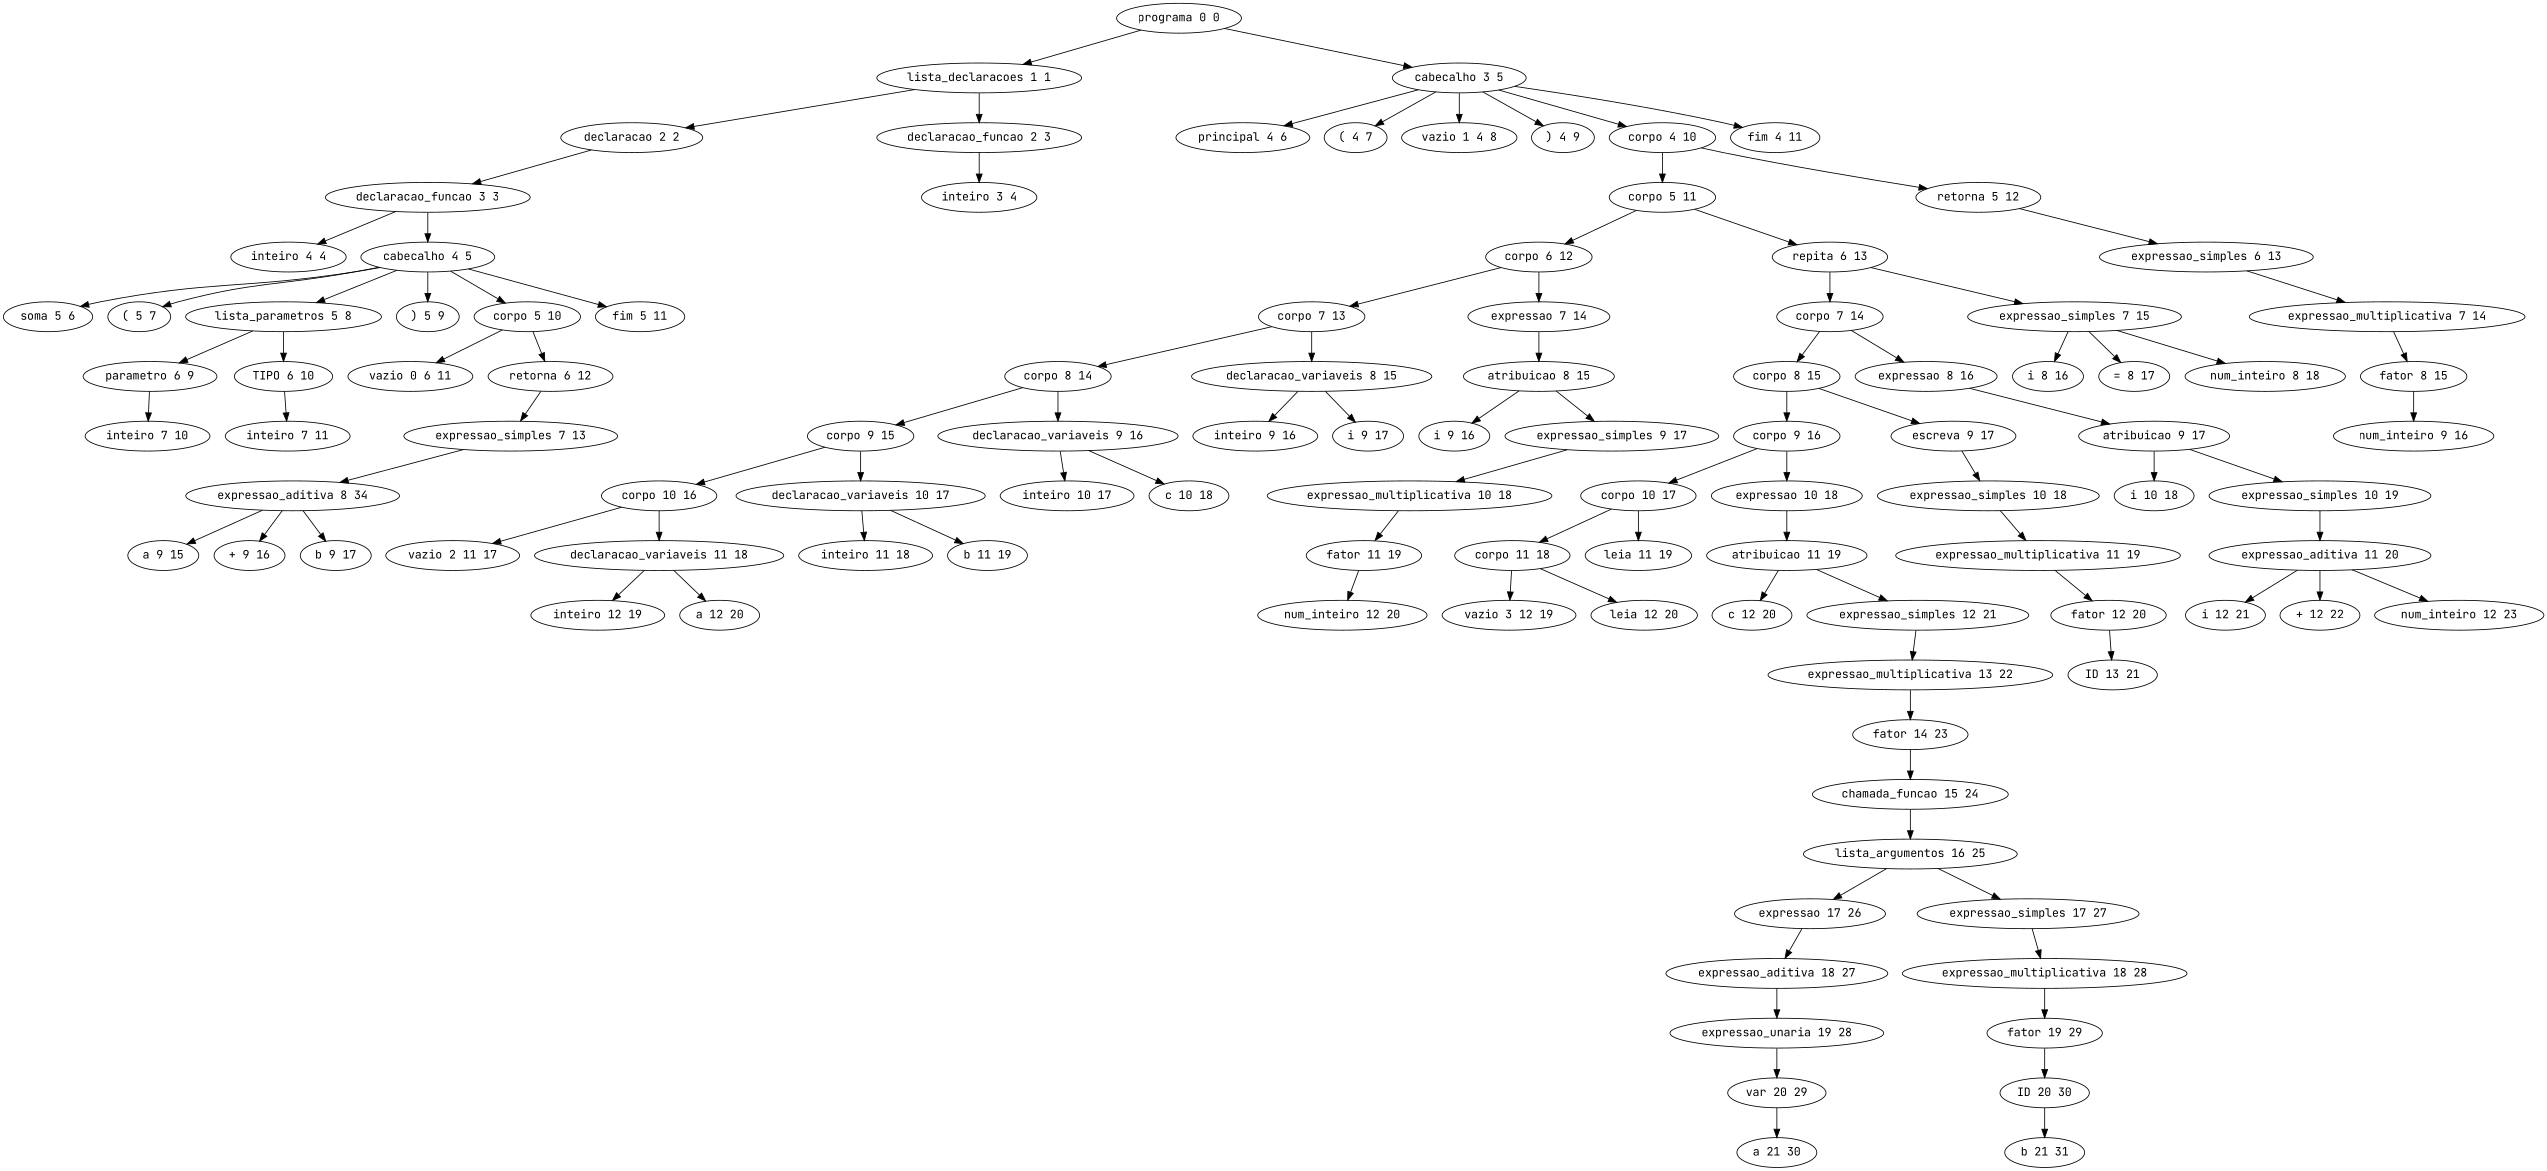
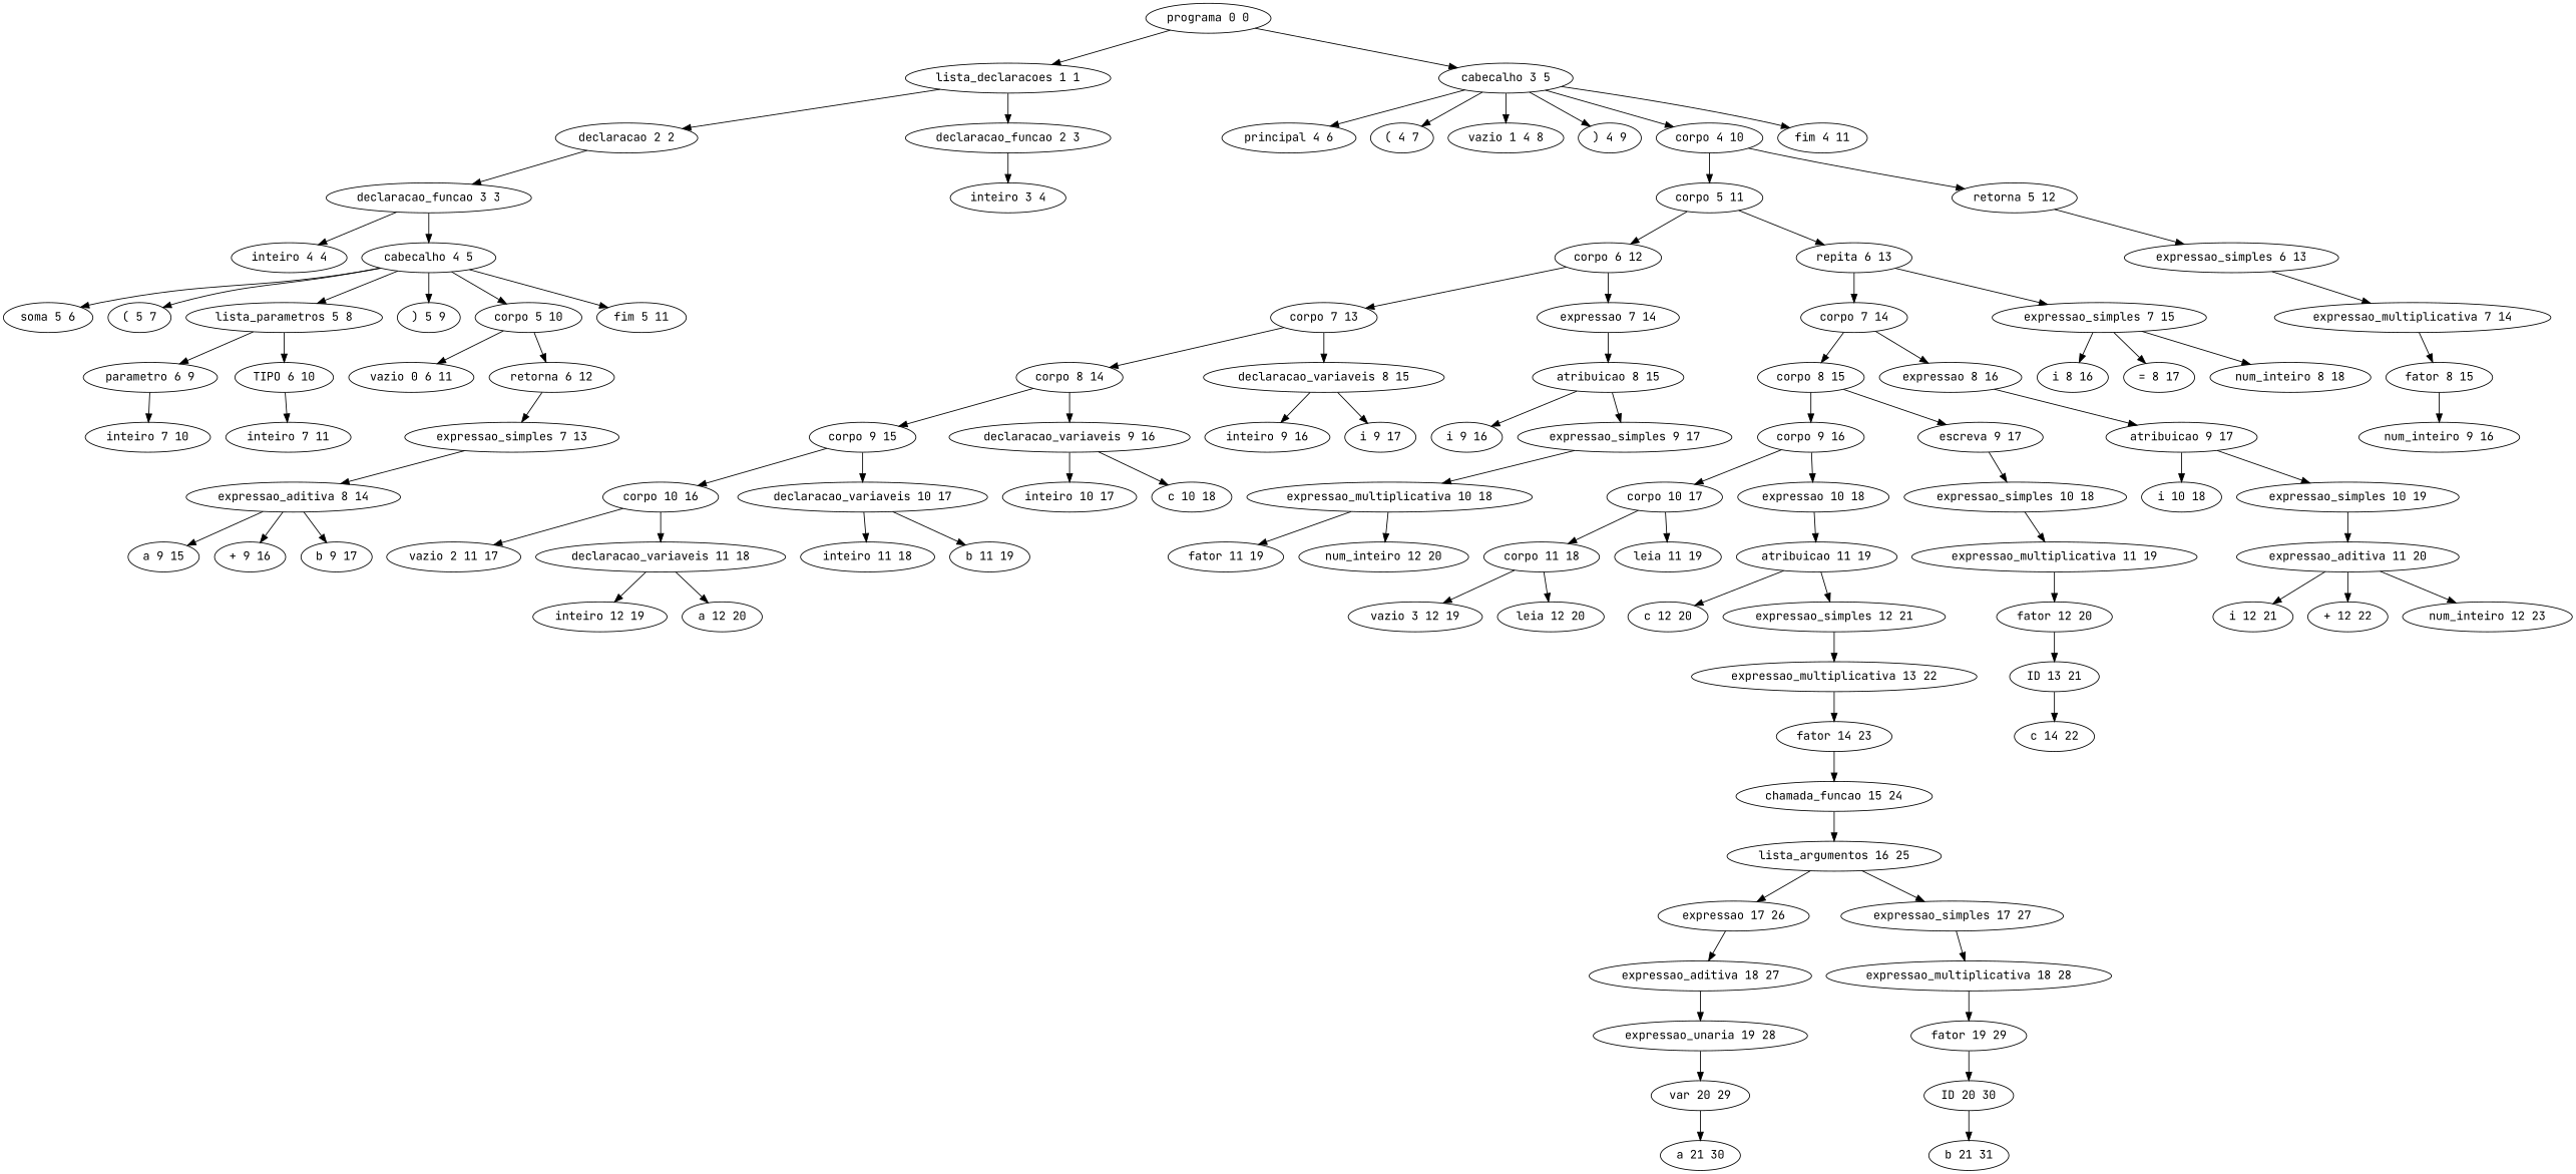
  digraph {
    fontname="JetBrains Mono"
    node [fontname="JetBrains Mono"]
    edge [fontname="JetBrains Mono"]
    "programa 0 0"
    "lista_declaracoes 1 1"
    "cabecalho 3 5"
    "declaracao 2 2"
    "declaracao_funcao 2 3"
    "declaracao_funcao 3 3"
    "inteiro 3 4"
    "inteiro 4 4"
    "cabecalho 4 5"
    "soma 5 6"
    "( 5 7"
    "lista_parametros 5 8"
    ") 5 9"
    "corpo 5 10"
    "fim 5 11"
    "parametro 6 9"
    "TIPO 6 10"
    "vazio 0 6 11"
    "retorna 6 12"
    "inteiro 7 10"
    "inteiro 7 11"
    "expressao_simples 7 13"
-   "expressao_aditiva 8 14" [label="expressao_aditiva 8 34"]
+   "expressao_aditiva 8 14"
    "a 9 15"
    "+ 9 16"
    "b 9 17"
    "principal 4 6"
    "( 4 7"
    "vazio 1 4 8"
    ") 4 9"
    "corpo 4 10"
    "fim 4 11"
    "corpo 5 11"
    "retorna 5 12"
    "corpo 6 12"
    "repita 6 13"
    "expressao_simples 6 13"
    "corpo 7 13"
    "expressao 7 14"
    "corpo 7 14"
    "expressao_simples 7 15"
    "corpo 8 14"
    "declaracao_variaveis 8 15"
    "atribuicao 8 15"
    "corpo 9 15"
    "declaracao_variaveis 9 16"
    "inteiro 9 16"
    "i 9 17"
    "corpo 10 16"
    "declaracao_variaveis 10 17"
    "inteiro 10 17"
    "c 10 18"
    "vazio 2 11 17"
    "declaracao_variaveis 11 18"
    "inteiro 11 18"
    "b 11 19"
    "inteiro 12 19"
    "a 12 20"
    "i 9 16"
    "expressao_simples 9 17"
    "expressao_multiplicativa 10 18"
    "fator 11 19"
    "num_inteiro 12 20"
    "corpo 8 15"
    "expressao 8 16"
    "i 8 16"
    "= 8 17"
    "num_inteiro 8 18"
    "corpo 9 16"
    "escreva 9 17"
    "atribuicao 9 17"
    "corpo 10 17"
    "expressao 10 18"
    "expressao_simples 10 18"
    "corpo 11 18"
    "leia 11 19"
    "atribuicao 11 19"
    "vazio 3 12 19"
    "leia 12 20"
    "c 12 20"
    "expressao_simples 12 21"
    "expressao_multiplicativa 13 22"
    "fator 14 23"
    "chamada_funcao 15 24"
    "lista_argumentos 16 25"
    "expressao 17 26"
    "expressao_simples 17 27"
    "expressao_aditiva 18 27"
    "expressao_multiplicativa 18 28"
    "expressao_unaria 19 28"
    "var 20 29"
    "a 21 30"
    "fator 19 29"
    "ID 20 30"
    "b 21 31"
    "expressao_multiplicativa 11 19"
    "fator 12 20"
    "ID 13 21"
+   "c 14 22"
    "i 10 18"
    "expressao_simples 10 19"
    "expressao_aditiva 11 20"
    "i 12 21"
    "+ 12 22"
    "num_inteiro 12 23"
    "expressao_multiplicativa 7 14"
    "fator 8 15"
    "num_inteiro 9 16"
    "programa 0 0" -> "lista_declaracoes 1 1"
    "programa 0 0" -> "cabecalho 3 5"
    "lista_declaracoes 1 1" -> "declaracao 2 2"
    "lista_declaracoes 1 1" -> "declaracao_funcao 2 3"
    "cabecalho 3 5" -> "principal 4 6"
    "cabecalho 3 5" -> "( 4 7"
    "cabecalho 3 5" -> "vazio 1 4 8"
    "cabecalho 3 5" -> ") 4 9"
    "cabecalho 3 5" -> "corpo 4 10"
    "cabecalho 3 5" -> "fim 4 11"
    "declaracao 2 2" -> "declaracao_funcao 3 3"
    "declaracao_funcao 2 3" -> "inteiro 3 4"
    "declaracao_funcao 3 3" -> "inteiro 4 4"
    "declaracao_funcao 3 3" -> "cabecalho 4 5"
    "cabecalho 4 5" -> "soma 5 6"
    "cabecalho 4 5" -> "( 5 7"
    "cabecalho 4 5" -> "lista_parametros 5 8"
    "cabecalho 4 5" -> ") 5 9"
    "cabecalho 4 5" -> "corpo 5 10"
    "cabecalho 4 5" -> "fim 5 11"
    "lista_parametros 5 8" -> "parametro 6 9"
    "lista_parametros 5 8" -> "TIPO 6 10"
    "corpo 5 10" -> "vazio 0 6 11"
    "corpo 5 10" -> "retorna 6 12"
    "parametro 6 9" -> "inteiro 7 10"
    "TIPO 6 10" -> "inteiro 7 11"
    "retorna 6 12" -> "expressao_simples 7 13"
    "expressao_simples 7 13" -> "expressao_aditiva 8 14"
    "expressao_aditiva 8 14" -> "a 9 15"
    "expressao_aditiva 8 14" -> "+ 9 16"
    "expressao_aditiva 8 14" -> "b 9 17"
    "corpo 4 10" -> "corpo 5 11"
    "corpo 4 10" -> "retorna 5 12"
    "corpo 5 11" -> "corpo 6 12"
    "corpo 5 11" -> "repita 6 13"
    "retorna 5 12" -> "expressao_simples 6 13"
    "corpo 6 12" -> "corpo 7 13"
    "corpo 6 12" -> "expressao 7 14"
    "repita 6 13" -> "corpo 7 14"
    "repita 6 13" -> "expressao_simples 7 15"
    "expressao_simples 6 13" -> "expressao_multiplicativa 7 14"
    "corpo 7 13" -> "corpo 8 14"
    "corpo 7 13" -> "declaracao_variaveis 8 15"
    "expressao 7 14" -> "atribuicao 8 15"
    "corpo 7 14" -> "corpo 8 15"
    "corpo 7 14" -> "expressao 8 16"
    "expressao_simples 7 15" -> "i 8 16"
    "expressao_simples 7 15" -> "= 8 17"
    "expressao_simples 7 15" -> "num_inteiro 8 18"
    "corpo 8 14" -> "corpo 9 15"
    "corpo 8 14" -> "declaracao_variaveis 9 16"
    "declaracao_variaveis 8 15" -> "inteiro 9 16"
    "declaracao_variaveis 8 15" -> "i 9 17"
    "atribuicao 8 15" -> "i 9 16"
    "atribuicao 8 15" -> "expressao_simples 9 17"
    "corpo 9 15" -> "corpo 10 16"
    "corpo 9 15" -> "declaracao_variaveis 10 17"
    "declaracao_variaveis 9 16" -> "inteiro 10 17"
    "declaracao_variaveis 9 16" -> "c 10 18"
    "corpo 10 16" -> "vazio 2 11 17"
    "corpo 10 16" -> "declaracao_variaveis 11 18"
    "declaracao_variaveis 10 17" -> "inteiro 11 18"
    "declaracao_variaveis 10 17" -> "b 11 19"
    "declaracao_variaveis 11 18" -> "inteiro 12 19"
    "declaracao_variaveis 11 18" -> "a 12 20"
    "expressao_simples 9 17" -> "expressao_multiplicativa 10 18"
    "expressao_multiplicativa 10 18" -> "fator 11 19"
-   "fator 11 19" -> "num_inteiro 12 20"
+   "expressao_multiplicativa 10 18" -> "num_inteiro 12 20"
    "corpo 8 15" -> "corpo 9 16"
    "corpo 8 15" -> "escreva 9 17"
    "expressao 8 16" -> "atribuicao 9 17"
    "corpo 9 16" -> "corpo 10 17"
    "corpo 9 16" -> "expressao 10 18"
    "escreva 9 17" -> "expressao_simples 10 18"
    "atribuicao 9 17" -> "i 10 18"
    "atribuicao 9 17" -> "expressao_simples 10 19"
    "corpo 10 17" -> "corpo 11 18"
    "corpo 10 17" -> "leia 11 19"
    "expressao 10 18" -> "atribuicao 11 19"
    "expressao_simples 10 18" -> "expressao_multiplicativa 11 19"
    "corpo 11 18" -> "vazio 3 12 19"
    "corpo 11 18" -> "leia 12 20"
    "atribuicao 11 19" -> "c 12 20"
    "atribuicao 11 19" -> "expressao_simples 12 21"
    "expressao_simples 12 21" -> "expressao_multiplicativa 13 22"
    "expressao_multiplicativa 13 22" -> "fator 14 23"
    "fator 14 23" -> "chamada_funcao 15 24"
    "chamada_funcao 15 24" -> "lista_argumentos 16 25"
    "lista_argumentos 16 25" -> "expressao 17 26"
    "lista_argumentos 16 25" -> "expressao_simples 17 27"
    "expressao 17 26" -> "expressao_aditiva 18 27"
    "expressao_simples 17 27" -> "expressao_multiplicativa 18 28"
    "expressao_aditiva 18 27" -> "expressao_unaria 19 28"
    "expressao_multiplicativa 18 28" -> "fator 19 29"
    "expressao_unaria 19 28" -> "var 20 29"
    "var 20 29" -> "a 21 30"
    "fator 19 29" -> "ID 20 30"
    "ID 20 30" -> "b 21 31"
    "expressao_multiplicativa 11 19" -> "fator 12 20"
    "fator 12 20" -> "ID 13 21"
+   "ID 13 21" -> "c 14 22"
    "expressao_simples 10 19" -> "expressao_aditiva 11 20"
    "expressao_aditiva 11 20" -> "i 12 21"
    "expressao_aditiva 11 20" -> "+ 12 22"
    "expressao_aditiva 11 20" -> "num_inteiro 12 23"
    "expressao_multiplicativa 7 14" -> "fator 8 15"
    "fator 8 15" -> "num_inteiro 9 16"
  }
